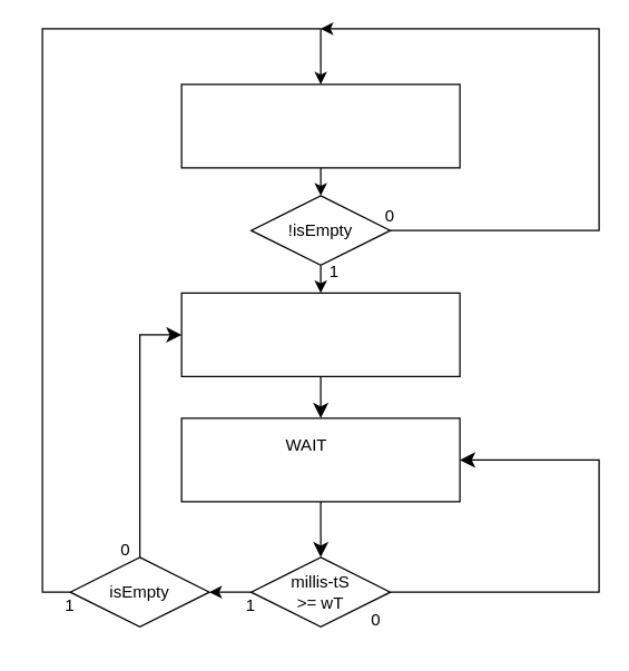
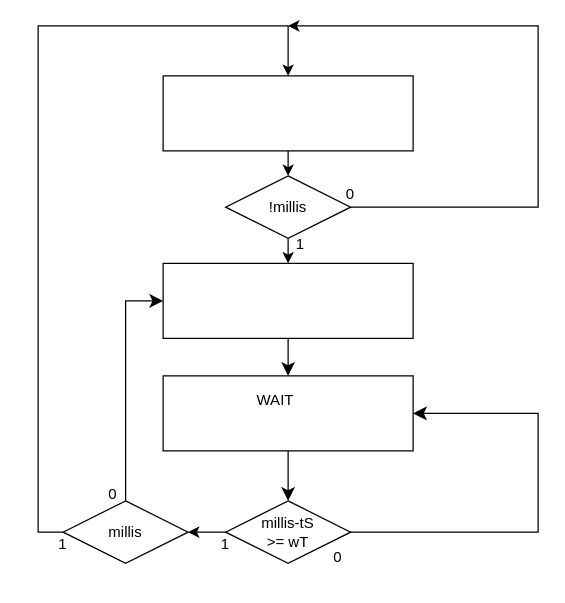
  <mxCell id="0" />
  <mxCell id="1" parent="0" />
  <mxCell id="2" style="edgeStyle=none;curved=1;rounded=0;orthogonalLoop=1;jettySize=auto;html=1;exitX=0.5;exitY=1;exitDx=0;exitDy=0;entryX=0.5;entryY=0;entryDx=0;entryDy=0;fontSize=12;startSize=8;endSize=8;" edge="1" parent="1" source="3" target="5"><mxGeometry relative="1" as="geometry" /></mxCell>
  <mxCell id="3" value="" style="rounded=0;whiteSpace=wrap;html=1;" vertex="1" parent="1"><mxGeometry x="130" y="210" width="200" height="60" as="geometry" /></mxCell>
  <mxCell id="4" style="edgeStyle=none;curved=1;rounded=0;orthogonalLoop=1;jettySize=auto;html=1;exitX=0.5;exitY=1;exitDx=0;exitDy=0;entryX=0.5;entryY=0;entryDx=0;entryDy=0;fontSize=12;startSize=8;endSize=8;" edge="1" parent="1" source="5" target="8"><mxGeometry relative="1" as="geometry" /></mxCell>
  <mxCell id="5" value="" style="rounded=0;whiteSpace=wrap;html=1;" vertex="1" parent="1"><mxGeometry x="130" y="300" width="200" height="60" as="geometry" /></mxCell>
  <mxCell id="6" value="WAIT" style="text;html=1;align=center;verticalAlign=middle;whiteSpace=wrap;rounded=0;" vertex="1" parent="1"><mxGeometry x="190" y="305" width="60" height="30" as="geometry" /></mxCell>
  <mxCell id="7" style="edgeStyle=none;curved=0;rounded=0;orthogonalLoop=1;jettySize=auto;html=1;entryX=1;entryY=0.5;entryDx=0;entryDy=0;fontSize=12;startSize=8;endSize=8;exitX=1;exitY=0.5;exitDx=0;exitDy=0;" edge="1" parent="1" source="8" target="5"><mxGeometry relative="1" as="geometry"><mxPoint x="300" y="400" as="sourcePoint" /><mxPoint x="390" y="235" as="targetPoint" /><Array as="points"><mxPoint x="430" y="425" /><mxPoint x="430" y="330" /></Array></mxGeometry></mxCell>
  <mxCell id="8" value="" style="rhombus;whiteSpace=wrap;html=1;" vertex="1" parent="1"><mxGeometry x="180" y="400" width="100" height="50" as="geometry" /></mxCell>
  <mxCell id="9" style="edgeStyle=orthogonalEdgeStyle;rounded=0;orthogonalLoop=1;jettySize=auto;html=1;exitX=0.5;exitY=1;exitDx=0;exitDy=0;entryX=0.5;entryY=0;entryDx=0;entryDy=0;" edge="1" parent="1" source="10" target="23"><mxGeometry relative="1" as="geometry" /></mxCell>
  <mxCell id="10" value="" style="rounded=0;whiteSpace=wrap;html=1;" vertex="1" parent="1"><mxGeometry x="130" y="60" width="200" height="60" as="geometry" /></mxCell>
  <mxCell id="11" value="millis-tS &amp;gt;= wT" style="text;html=1;align=center;verticalAlign=middle;whiteSpace=wrap;rounded=0;" vertex="1" parent="1"><mxGeometry x="200" y="410" width="60" height="30" as="geometry" /></mxCell>
  <mxCell id="12" value="0" style="text;html=1;align=center;verticalAlign=middle;whiteSpace=wrap;rounded=0;" vertex="1" parent="1"><mxGeometry x="240" y="430" width="60" height="30" as="geometry" /></mxCell>
  <mxCell id="13" value="1" style="text;html=1;align=center;verticalAlign=middle;whiteSpace=wrap;rounded=0;" vertex="1" parent="1"><mxGeometry x="150" y="420" width="60" height="30" as="geometry" /></mxCell>
  <mxCell id="14" style="edgeStyle=orthogonalEdgeStyle;rounded=0;orthogonalLoop=1;jettySize=auto;html=1;exitX=0;exitY=0.5;exitDx=0;exitDy=0;entryX=0.5;entryY=0;entryDx=0;entryDy=0;" edge="1" parent="1" source="16" target="10"><mxGeometry relative="1" as="geometry"><mxPoint x="147" y="57" as="targetPoint" /><Array as="points"><mxPoint x="30" y="425" /><mxPoint x="30" y="20" /><mxPoint x="230" y="20" /></Array></mxGeometry></mxCell>
  <mxCell id="15" style="edgeStyle=none;curved=0;rounded=0;orthogonalLoop=1;jettySize=auto;html=1;exitX=0.5;exitY=0;exitDx=0;exitDy=0;entryX=0;entryY=0.5;entryDx=0;entryDy=0;fontSize=12;startSize=8;endSize=8;" edge="1" parent="1" source="16" target="3"><mxGeometry relative="1" as="geometry"><Array as="points"><mxPoint x="100" y="240" /></Array></mxGeometry></mxCell>
  <mxCell id="16" value="" style="rhombus;whiteSpace=wrap;html=1;" vertex="1" parent="1"><mxGeometry x="50" y="400" width="100" height="50" as="geometry" /></mxCell>
- <mxCell id="17" value="isEmpty" style="text;html=1;align=center;verticalAlign=middle;whiteSpace=wrap;rounded=0;" vertex="1" parent="1"><mxGeometry x="70" y="410" width="60" height="30" as="geometry" /></mxCell>
+ <mxCell id="17" value="millis" style="text;html=1;align=center;verticalAlign=middle;whiteSpace=wrap;rounded=0;" vertex="1" parent="1"><mxGeometry x="70" y="410" width="60" height="30" as="geometry" /></mxCell>
  <mxCell id="18" value="&lt;div&gt;0&lt;/div&gt;" style="text;html=1;align=center;verticalAlign=middle;whiteSpace=wrap;rounded=0;" vertex="1" parent="1"><mxGeometry x="60" y="380" width="60" height="30" as="geometry" /></mxCell>
  <mxCell id="19" value="1" style="text;html=1;align=center;verticalAlign=middle;whiteSpace=wrap;rounded=0;" vertex="1" parent="1"><mxGeometry x="20" y="420" width="60" height="30" as="geometry" /></mxCell>
  <mxCell id="20" style="edgeStyle=orthogonalEdgeStyle;rounded=0;orthogonalLoop=1;jettySize=auto;html=1;exitX=0;exitY=0.5;exitDx=0;exitDy=0;entryX=1;entryY=0.5;entryDx=0;entryDy=0;" edge="1" parent="1" source="8" target="16"><mxGeometry relative="1" as="geometry" /></mxCell>
  <mxCell id="21" style="edgeStyle=orthogonalEdgeStyle;rounded=0;orthogonalLoop=1;jettySize=auto;html=1;exitX=0.5;exitY=1;exitDx=0;exitDy=0;entryX=0.5;entryY=0;entryDx=0;entryDy=0;" edge="1" parent="1" source="23" target="3"><mxGeometry relative="1" as="geometry" /></mxCell>
  <mxCell id="22" style="edgeStyle=orthogonalEdgeStyle;rounded=0;orthogonalLoop=1;jettySize=auto;html=1;exitX=1;exitY=0.5;exitDx=0;exitDy=0;" edge="1" parent="1" source="23"><mxGeometry relative="1" as="geometry"><mxPoint x="230" y="20" as="targetPoint" /><Array as="points"><mxPoint x="430" y="165" /><mxPoint x="430" y="20" /></Array></mxGeometry></mxCell>
  <mxCell id="23" value="" style="rhombus;whiteSpace=wrap;html=1;" vertex="1" parent="1"><mxGeometry x="180" y="140" width="100" height="50" as="geometry" /></mxCell>
  <mxCell id="24" value="1" style="text;html=1;align=center;verticalAlign=middle;whiteSpace=wrap;rounded=0;" vertex="1" parent="1"><mxGeometry x="210" y="180" width="60" height="30" as="geometry" /></mxCell>
- <mxCell id="25" value="!isEmpty" style="text;html=1;align=center;verticalAlign=middle;whiteSpace=wrap;rounded=0;" vertex="1" parent="1"><mxGeometry x="200" y="150" width="60" height="30" as="geometry" /></mxCell>
+ <mxCell id="25" value="!millis" style="text;html=1;align=center;verticalAlign=middle;whiteSpace=wrap;rounded=0;" vertex="1" parent="1"><mxGeometry x="200" y="150" width="60" height="30" as="geometry" /></mxCell>
  <mxCell id="26" value="0" style="text;html=1;align=center;verticalAlign=middle;whiteSpace=wrap;rounded=0;" vertex="1" parent="1"><mxGeometry x="250" y="140" width="60" height="30" as="geometry" /></mxCell>
